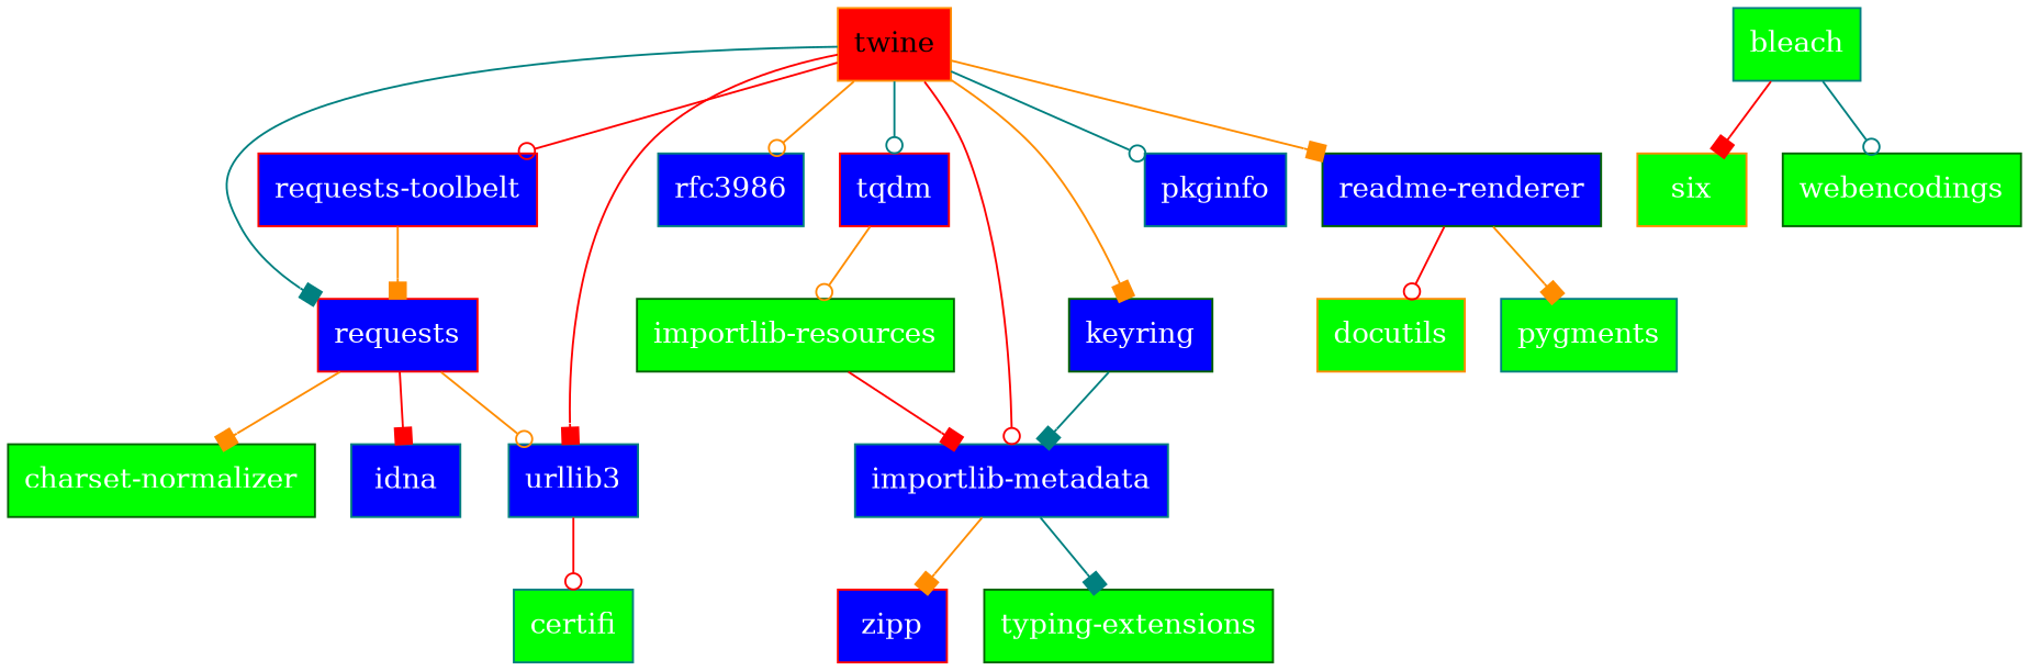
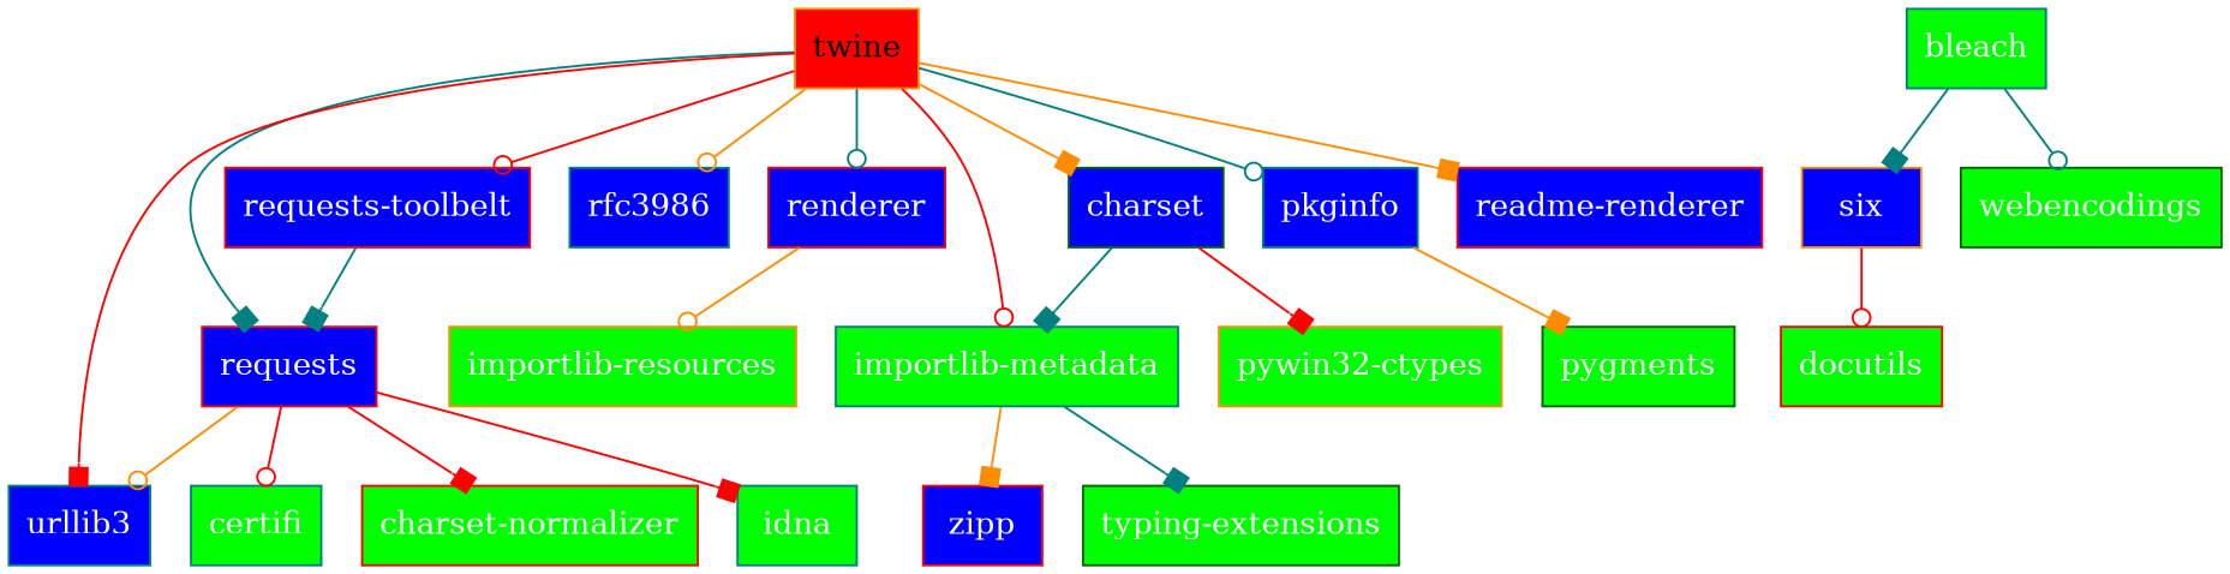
  strict digraph {
    fontname="DejaVu Serif"
    node [color=teal fillcolor=green fontname="DejaVu Serif" shape=box style=filled fontcolor=white]
    edge [arrowhead=box color=red fontname="DejaVu Serif"]
    twine [color=darkorange fillcolor=red fontcolor=""]
    requests [color=red fillcolor=blue]
    urllib3 [fillcolor=blue]
    "requests-toolbelt" [color=red fillcolor=blue]
    rfc3986 [fillcolor=blue]
-   tqdm [color=red fillcolor=blue]
-   "importlib-metadata" [fillcolor=blue]
-   keyring [color=darkgreen fillcolor=blue]
+   tqdm [color=red fillcolor=blue label=renderer]
+   "importlib-metadata"
+   keyring [color=darkgreen fillcolor=blue label=charset]
    pkginfo [fillcolor=blue]
-   "readme-renderer" [color=darkgreen fillcolor=blue]
+   "readme-renderer" [color=red fillcolor=blue]
    certifi
-   "charset-normalizer" [color=darkgreen]
-   idna [fillcolor=blue]
-   "importlib-resources" [color=darkgreen]
+   "charset-normalizer" [color=red]
+   idna
+   "importlib-resources" [color=darkorange]
    zipp [color=red fillcolor=blue]
    "typing-extensions" [color=darkgreen]
-   docutils [color=darkorange]
-   pygments
-   six [color=darkorange]
+   "pywin32-ctypes" [color=darkorange]
+   docutils [color=red]
+   pygments [color=darkgreen]
+   six [color=darkorange fillcolor=blue]
    bleach
    webencodings [color=darkgreen]
    twine -> requests [color=teal]
    twine -> urllib3
    twine -> "requests-toolbelt" [arrowhead=odot]
    twine -> rfc3986 [arrowhead=odot color=darkorange]
    twine -> tqdm [arrowhead=odot color=teal]
    twine -> "importlib-metadata" [arrowhead=odot]
    twine -> keyring [color=darkorange]
    twine -> pkginfo [arrowhead=odot color=teal]
    twine -> "readme-renderer" [color=darkorange]
    requests -> urllib3 [arrowhead=odot color=darkorange]
-   urllib3 -> certifi [arrowhead=odot]
-   requests -> "charset-normalizer" [color=darkorange]
+   requests -> certifi [arrowhead=odot]
+   requests -> "charset-normalizer"
    requests -> idna
-   "requests-toolbelt" -> requests [color=darkorange]
+   "requests-toolbelt" -> requests [color=teal]
    tqdm -> "importlib-resources" [arrowhead=odot color=darkorange]
    "importlib-metadata" -> zipp [color=darkorange]
    "importlib-metadata" -> "typing-extensions" [color=teal]
    keyring -> "importlib-metadata" [color=teal]
-   "readme-renderer" -> docutils [arrowhead=odot]
-   "readme-renderer" -> pygments [color=darkorange]
-   "importlib-resources" -> "importlib-metadata"
-   bleach -> six
+   keyring -> "pywin32-ctypes"
+   six -> docutils [arrowhead=odot]
+   pkginfo -> pygments [color=darkorange]
+   bleach -> six [color=teal]
    bleach -> webencodings [arrowhead=odot color=teal]
  }
